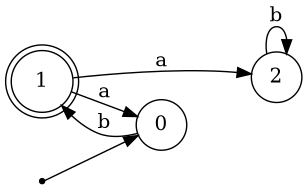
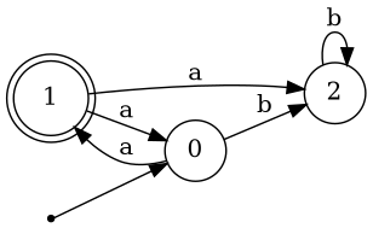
  digraph {
    rankdir=LR
    node [shape=circle]
    2
    1 [shape=doublecircle]
    0
    init [shape=point]
    2 -> 2 [label=b]
    1 -> 2 [label=a]
    1 -> 0 [label=a]
-   0 -> 1 [label=b]
+   0 -> 2 [label=b]
+   0 -> 1 [label=a]
    init -> 0
  }
